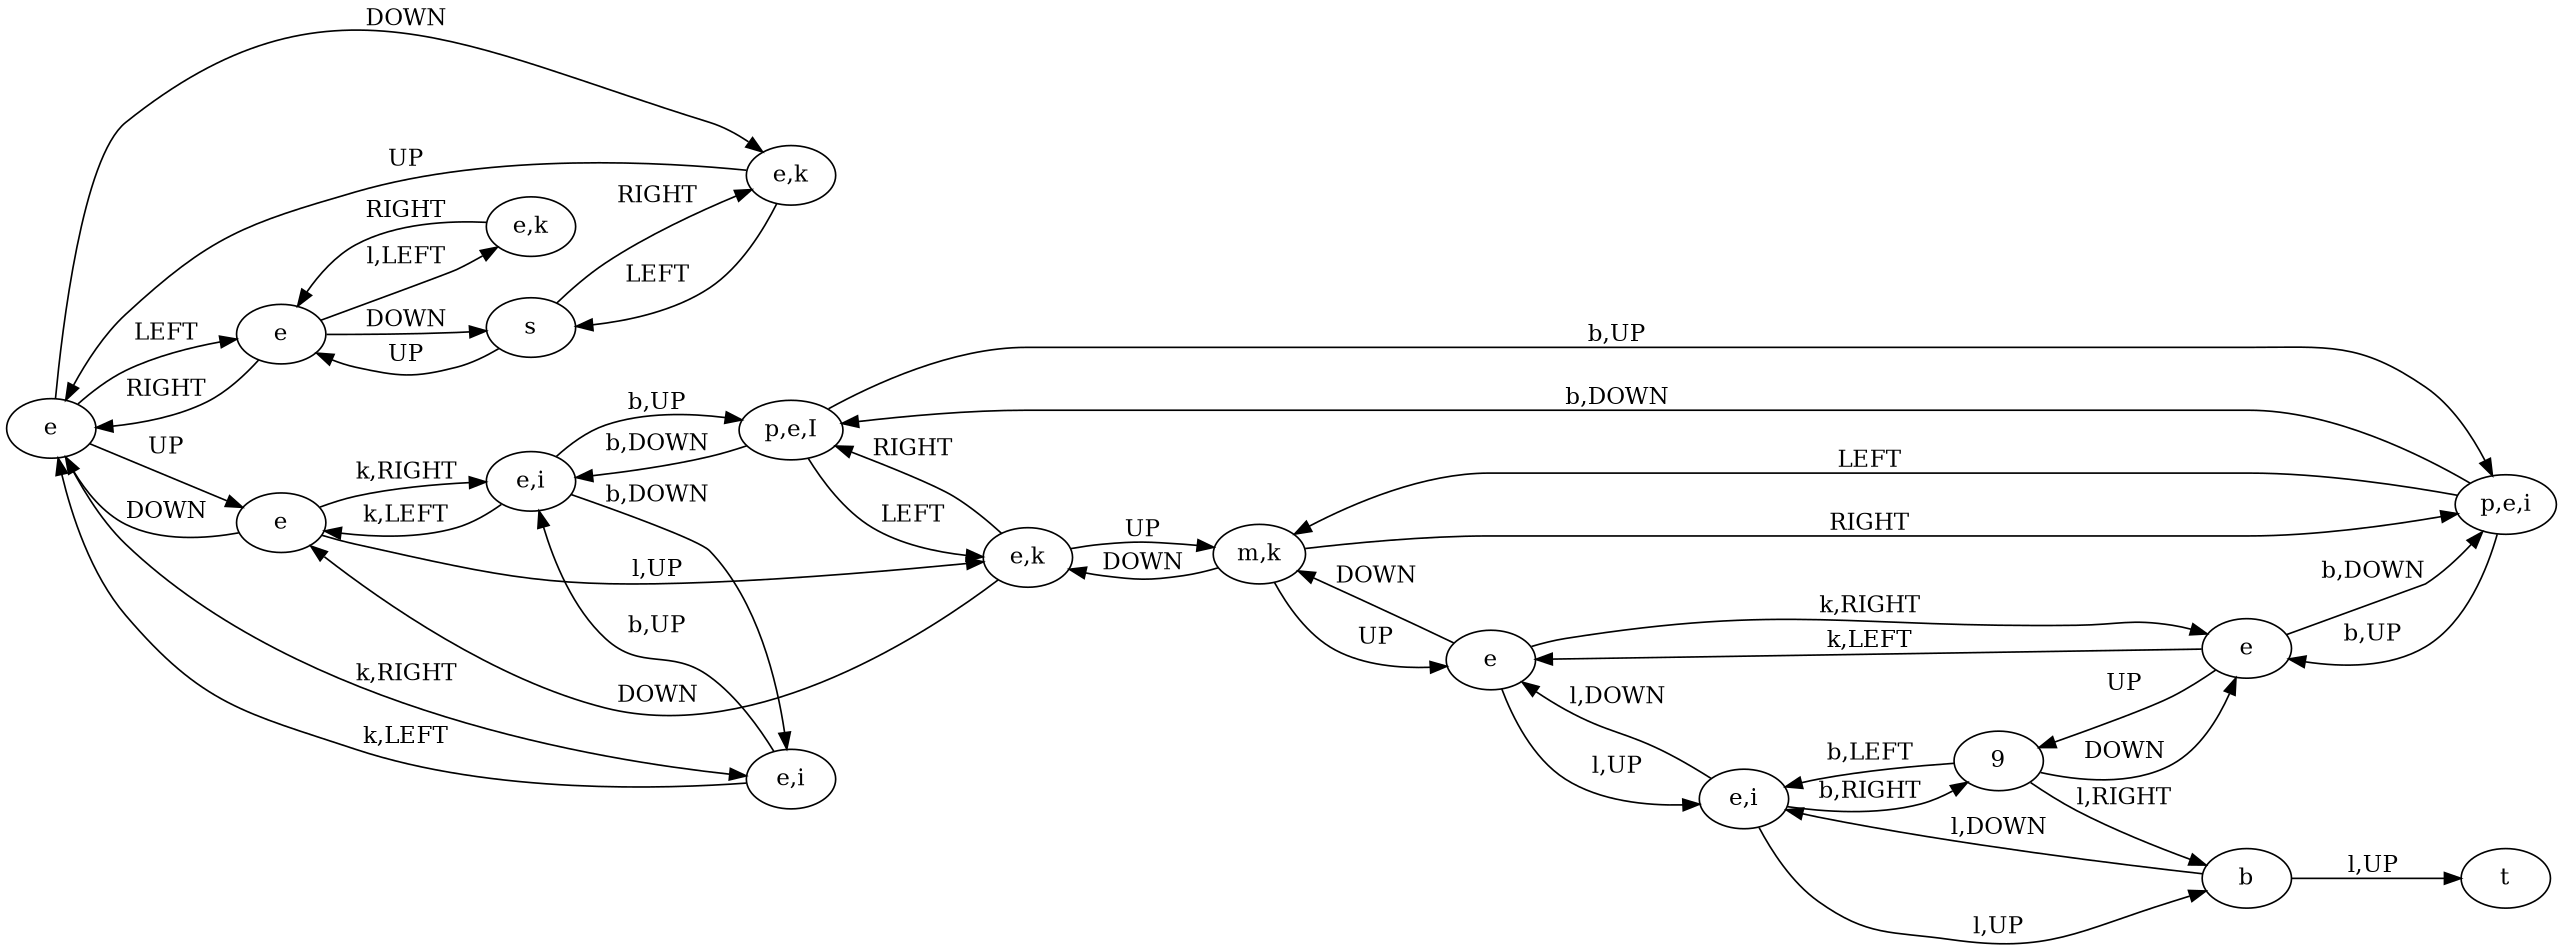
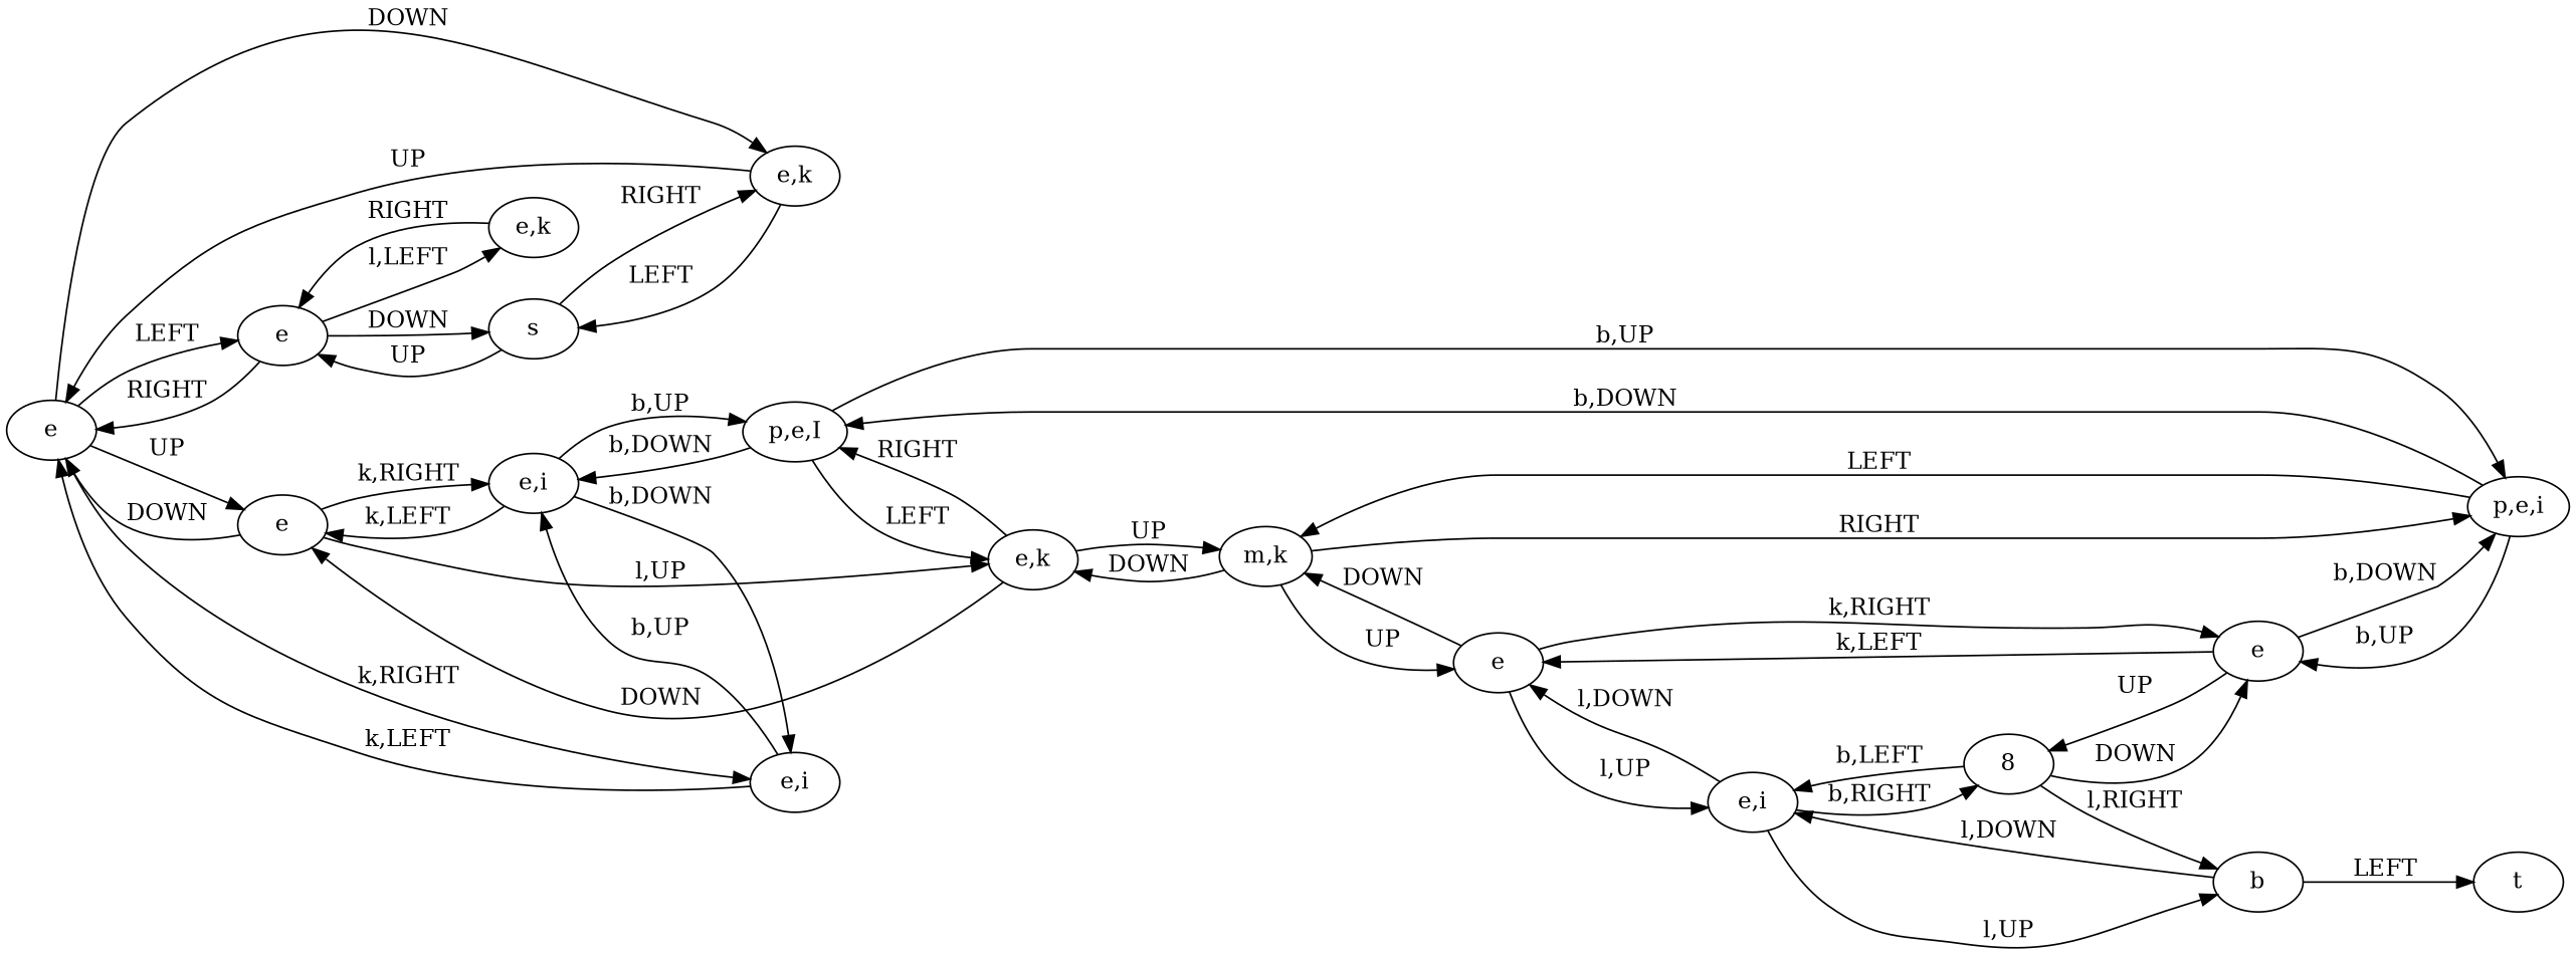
  digraph {
    rankdir=LR
    n1 [label=e]
    n2 [label=e]
    n3 [label=e]
    n4 [label="e,i"]
    n5 [label="e,k"]
    n6 [label=s]
    n7 [label="e,k"]
    n8 [label="e,k"]
    n9 [label="e,i"]
    n10 [label="m,k"]
    n11 [label="p,e,I"]
    n12 [label="p,e,i"]
    n13 [label=e]
    n14 [label=e]
    n15 [label="e,i"]
-   8 [label=9]
+   8
    n17 [label=b]
    n18 [label=t]
    n1 -> n2 [label=LEFT]
    n1 -> n3 [label=UP]
    n1 -> n4 [label="k,RIGHT"]
    n1 -> n5 [label=DOWN]
    n2 -> n1 [label=RIGHT]
    n2 -> n6 [label=DOWN]
    n2 -> n7 [label="l,LEFT"]
    n3 -> n1 [label=DOWN]
    n3 -> n8 [label="l,UP"]
    n3 -> n9 [label="k,RIGHT"]
    n4 -> n1 [label="k,LEFT"]
    n4 -> n9 [label="b,UP"]
    n5 -> n1 [label=UP]
    n5 -> n6 [label=LEFT]
    n6 -> n2 [label=UP]
    n6 -> n5 [label=RIGHT]
    n7 -> n2 [label=RIGHT]
    n8 -> n3 [label=DOWN]
    n8 -> n10 [label=UP]
    n8 -> n11 [label=RIGHT]
    n9 -> n3 [label="k,LEFT"]
    n9 -> n4 [label="b,DOWN"]
    n9 -> n11 [label="b,UP"]
    n10 -> n8 [label=DOWN]
    n10 -> n12 [label=RIGHT]
    n10 -> n13 [label=UP]
    n11 -> n8 [label=LEFT]
    n11 -> n9 [label="b,DOWN"]
    n11 -> n12 [label="b,UP"]
    n12 -> n10 [label=LEFT]
    n12 -> n11 [label="b,DOWN"]
    n12 -> n14 [label="b,UP"]
    n13 -> n10 [label=DOWN]
    n13 -> n14 [label="k,RIGHT"]
    n13 -> n15 [label="l,UP"]
    n14 -> n12 [label="b,DOWN"]
    n14 -> n13 [label="k,LEFT"]
    n14 -> 8 [label=UP]
    n15 -> n13 [label="l,DOWN"]
    n15 -> 8 [label="b,RIGHT"]
    n15 -> n17 [label="l,UP"]
    8 -> n14 [label=DOWN]
    8 -> n15 [label="b,LEFT"]
    8 -> n17 [label="l,RIGHT"]
    n17 -> n15 [label="l,DOWN"]
-   n17 -> n18 [label="l,UP"]
+   n17 -> n18 [label=LEFT]
  }
